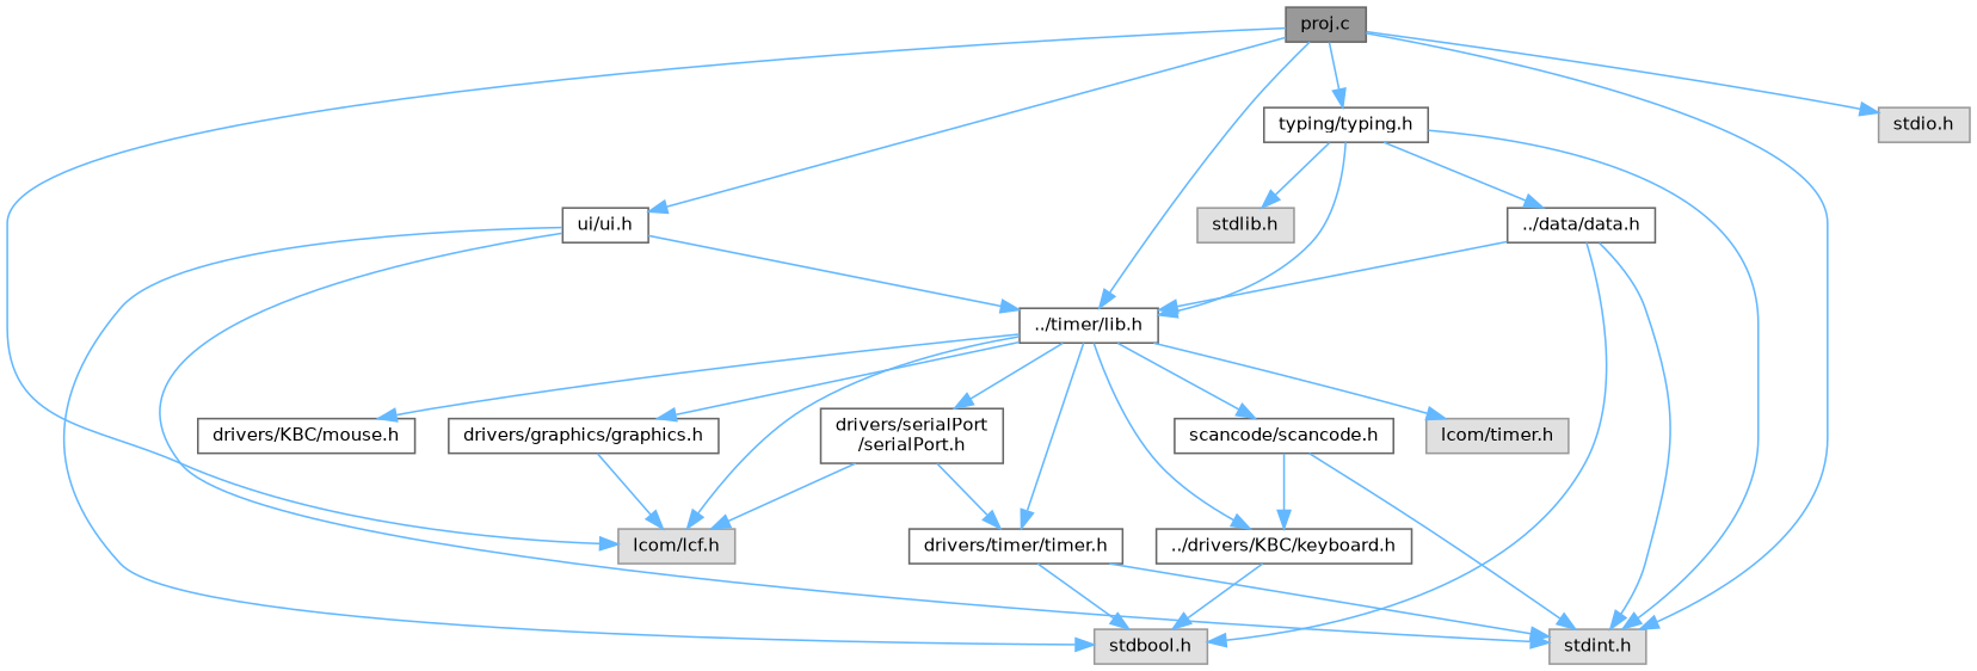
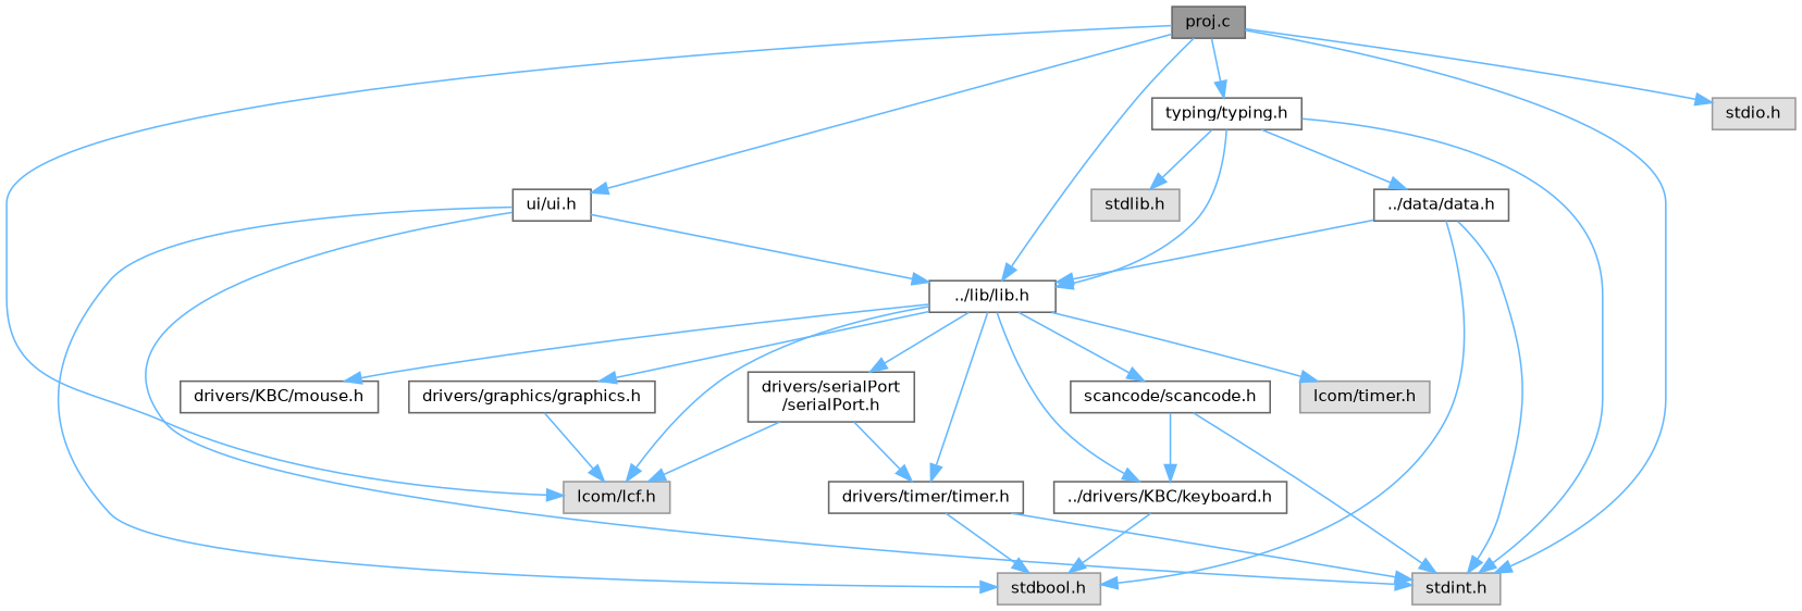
  digraph {
    node [color=grey40 fillcolor=white fontname=Helvetica fontsize=10 shape=box style=filled]
    edge [color=steelblue1 fontname=Helvetica fontsize=10 labelfontname=Helvetica labelfontsize=10 style=solid]
    n1 [color=gray40 fillcolor=grey60 fontcolor=black height=0.2 label="proj.c" width=0.4]
    n2 [color=grey60 fillcolor="#E0E0E0" height=0.2 label="lcom/lcf.h" width=0.4]
    n3 [color=grey60 fillcolor="#E0E0E0" height=0.2 label="stdint.h" width=0.4]
    n4 [color=grey60 fillcolor="#E0E0E0" height=0.2 label="stdio.h" width=0.4]
    n5 [height=0.2 label="typing/typing.h" width=0.4]
-   n6 [height=0.2 label="../timer/lib.h" width=0.4]
+   n6 [height=0.2 label="../lib/lib.h" width=0.4]
    n7 [height=0.2 label="ui/ui.h" width=0.4]
    n8 [color=grey60 fillcolor="#E0E0E0" height=0.2 label="stdlib.h" width=0.4]
    n9 [height=0.2 label="../data/data.h" width=0.4]
    n10 [height=0.2 label="scancode/scancode.h" width=0.4]
    n11 [height=0.2 label="../drivers/KBC/keyboard.h" width=0.4]
    n12 [color=grey60 fillcolor="#E0E0E0" height=0.2 label="lcom/timer.h" width=0.4]
    n13 [height=0.2 label="drivers/timer/timer.h" width=0.4]
    n14 [height=0.2 label="drivers/graphics/graphics.h" width=0.4]
    n15 [height=0.2 label="drivers/KBC/mouse.h" width=0.4]
    n16 [height=0.2 label="drivers/serialPort\l/serialPort.h" width=0.4]
    n17 [color=grey60 fillcolor="#E0E0E0" height=0.2 label="stdbool.h" width=0.4]
    n1 -> n2
    n1 -> n3
    n1 -> n4
    n1 -> n5
    n1 -> n6
    n1 -> n7
    n5 -> n3
    n5 -> n6
    n5 -> n8
    n5 -> n9
    n6 -> n2
    n6 -> n10
    n6 -> n11
    n6 -> n12
    n6 -> n13
    n6 -> n14
    n6 -> n15
    n6 -> n16
    n7 -> n3
    n7 -> n6
    n7 -> n17
    n9 -> n3
    n9 -> n6
    n9 -> n17
    n10 -> n3
    n10 -> n11
    n11 -> n17
    n13 -> n3
    n13 -> n17
    n14 -> n2
    n16 -> n2
    n16 -> n13
  }
